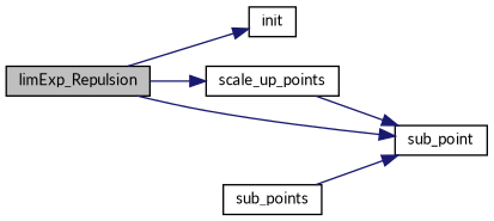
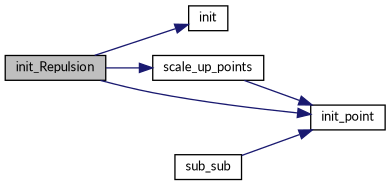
  digraph {
    fontname=Lato
    rankdir=LR
    node [color=black fillcolor=white fontname=Lato fontsize=10 shape=record style=filled]
    edge [color=midnightblue fontname=Lato fontsize=10 labelfontname=Helvetica labelfontsize=10 style=solid]
-   n1 [fillcolor=grey75 fontcolor=black height=0.2 label=limExp_Repulsion width=0.4]
+   n1 [fillcolor=grey75 fontcolor=black height=0.2 label=init_Repulsion width=0.4]
    n2 [height=0.2 label=init width=0.4]
    n3 [height=0.2 label=scale_up_points width=0.4]
-   n4 [height=0.2 label=sub_point width=0.4]
-   n5 [height=0.2 label=sub_points width=0.4]
+   n4 [height=0.2 label=init_point width=0.4]
+   n5 [height=0.2 label=sub_sub width=0.4]
    n1 -> n2
    n1 -> n3
    n1 -> n4
    n3 -> n4
    n5 -> n4
  }
